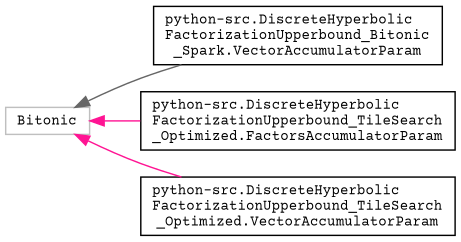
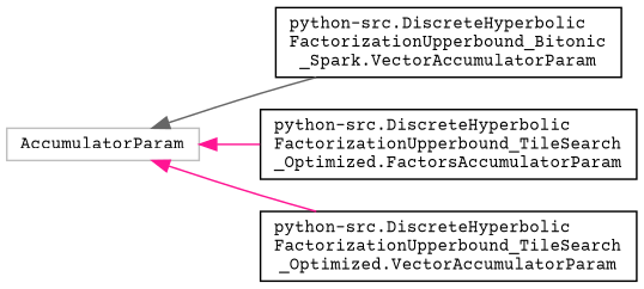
  digraph {
    rankdir=LR
    fontname="Courier Prime"
    node [color=black fillcolor=white fontname="Courier Prime" fontsize=10 shape=record style=filled]
    edge [color=deeppink dir=back fontname="Courier Prime" fontsize=10 labelfontname=Helvetica labelfontsize=10 style=solid]
-   n1 [color=grey75 height=0.2 label=Bitonic width=0.4]
+   n1 [color=grey75 height=0.2 label=AccumulatorParam width=0.4]
    n2 [height=0.2 label="python-src.DiscreteHyperbolic\lFactorizationUpperbound_Bitonic\l_Spark.VectorAccumulatorParam" width=0.4]
    n3 [height=0.2 label="python-src.DiscreteHyperbolic\lFactorizationUpperbound_TileSearch\l_Optimized.FactorsAccumulatorParam" width=0.4]
    n4 [height=0.2 label="python-src.DiscreteHyperbolic\lFactorizationUpperbound_TileSearch\l_Optimized.VectorAccumulatorParam" width=0.4]
    n1 -> n2 [color=gray40]
    n1 -> n3
    n1 -> n4
  }
